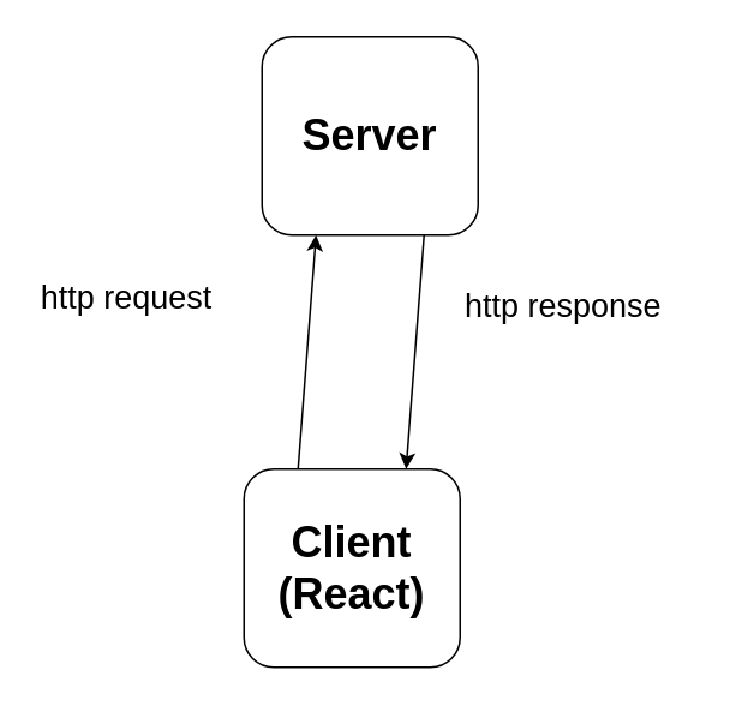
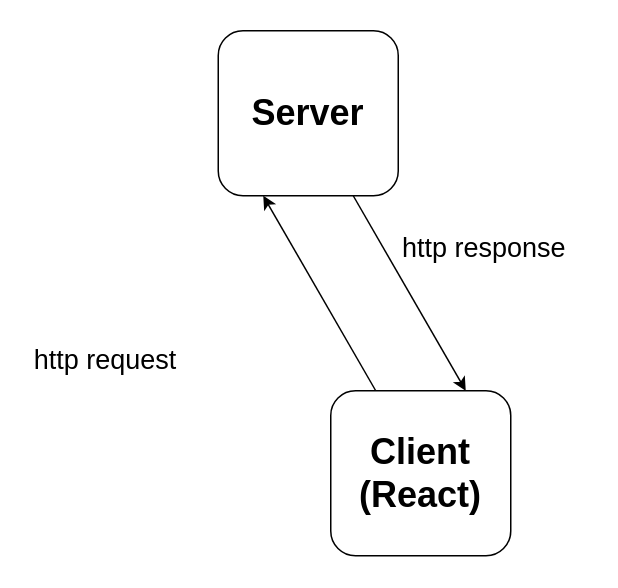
  <mxCell id="0" />
  <mxCell id="1" parent="0" />
  <mxCell id="2" value="&lt;b&gt;&lt;font style=&quot;font-size: 24px&quot;&gt;Server&lt;/font&gt;&lt;/b&gt;" style="rounded=1;whiteSpace=wrap;html=1;" vertex="1" parent="1"><mxGeometry x="145" y="20" width="120" height="110" as="geometry" /></mxCell>
- <mxCell id="3" value="&lt;b&gt;&lt;font style=&quot;font-size: 24px&quot;&gt;Client (React)&lt;/font&gt;&lt;/b&gt;" style="rounded=1;whiteSpace=wrap;html=1;" vertex="1" parent="1"><mxGeometry x="135" y="260" width="120" height="110" as="geometry" /></mxCell>
+ <mxCell id="3" value="&lt;b&gt;&lt;font style=&quot;font-size: 24px&quot;&gt;Client (React)&lt;/font&gt;&lt;/b&gt;" style="rounded=1;whiteSpace=wrap;html=1;" vertex="1" parent="1"><mxGeometry x="220" y="260" width="120" height="110" as="geometry" /></mxCell>
  <mxCell id="4" value="" style="endArrow=classic;html=1;exitX=0.25;exitY=0;exitDx=0;exitDy=0;entryX=0.25;entryY=1;entryDx=0;entryDy=0;" edge="1" parent="1" source="3" target="2"><mxGeometry width="50" height="50" relative="1" as="geometry"><mxPoint x="200" y="200" as="sourcePoint" /><mxPoint x="250" y="150" as="targetPoint" /></mxGeometry></mxCell>
  <mxCell id="5" value="" style="endArrow=classic;html=1;exitX=0.75;exitY=1;exitDx=0;exitDy=0;entryX=0.75;entryY=0;entryDx=0;entryDy=0;" edge="1" parent="1" source="2" target="3"><mxGeometry width="50" height="50" relative="1" as="geometry"><mxPoint x="240" y="180" as="sourcePoint" /><mxPoint x="290" y="130" as="targetPoint" /></mxGeometry></mxCell>
- <mxCell id="6" value="&lt;font style=&quot;font-size: 18px&quot;&gt;http request&lt;/font&gt;" style="text;html=1;strokeColor=none;fillColor=none;align=center;verticalAlign=middle;whiteSpace=wrap;rounded=0;" vertex="1" parent="1"><mxGeometry x="20" y="140" width="100" height="50" as="geometry" /></mxCell>
- <mxCell id="7" value="&lt;font style=&quot;font-size: 18px&quot;&gt;http response&lt;/font&gt;" style="text;html=1;strokeColor=none;fillColor=none;align=center;verticalAlign=middle;whiteSpace=wrap;rounded=0;" vertex="1" parent="1"><mxGeometry x="245" y="155" width="135" height="30" as="geometry" /></mxCell>
+ <mxCell id="6" value="&lt;font style=&quot;font-size: 18px&quot;&gt;http request&lt;/font&gt;" style="text;html=1;strokeColor=none;fillColor=none;align=center;verticalAlign=middle;whiteSpace=wrap;rounded=0;" vertex="1" parent="1"><mxGeometry x="20" y="215" width="100" height="50" as="geometry" /></mxCell>
+ <mxCell id="7" value="&lt;font style=&quot;font-size: 18px&quot;&gt;http response&lt;/font&gt;" style="text;html=1;strokeColor=none;fillColor=none;align=center;verticalAlign=middle;whiteSpace=wrap;rounded=0;" vertex="1" parent="1"><mxGeometry x="255" y="150" width="135" height="30" as="geometry" /></mxCell>
